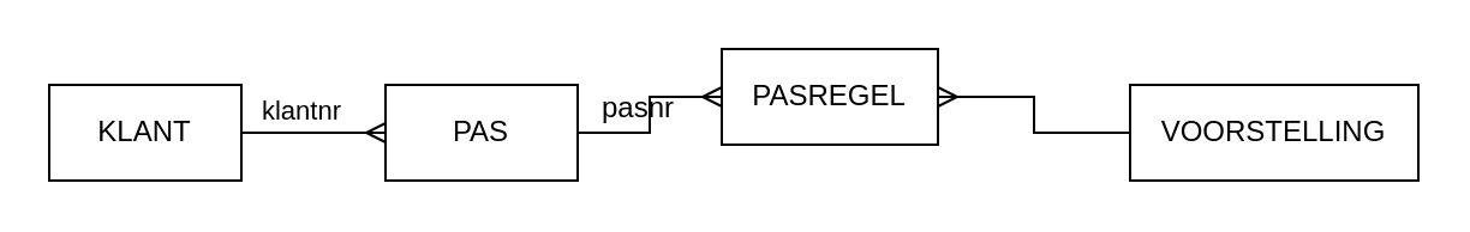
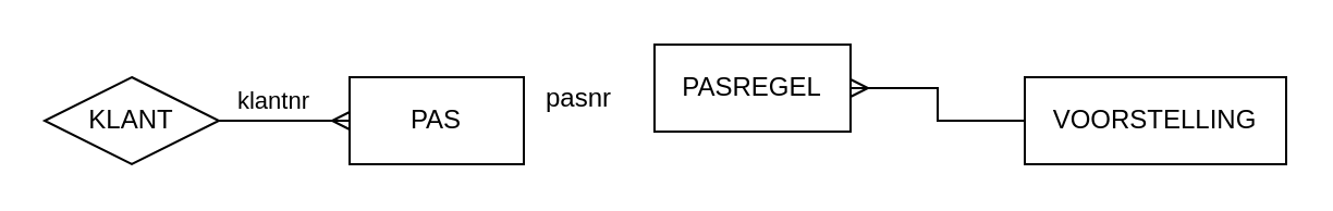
  <mxCell id="0" />
  <mxCell id="1" parent="0" />
  <mxCell id="2" value="" style="edgeStyle=orthogonalEdgeStyle;rounded=0;orthogonalLoop=1;jettySize=auto;html=1;endArrow=ERmany;endFill=0;" parent="1" source="4" target="6" edge="1"><mxGeometry relative="1" as="geometry" /></mxCell>
  <mxCell id="3" value="klantnr" style="edgeLabel;html=1;align=center;verticalAlign=middle;resizable=0;points=[];" vertex="1" connectable="0" parent="2"><mxGeometry x="0.231" relative="1" as="geometry"><mxPoint x="-13" y="-10" as="offset" /></mxGeometry></mxCell>
- <mxCell id="4" value="KLANT" style="rounded=0;whiteSpace=wrap;html=1;" parent="1" vertex="1"><mxGeometry x="20" y="35" width="80" height="40" as="geometry" /></mxCell>
- <mxCell id="5" value="" style="edgeStyle=orthogonalEdgeStyle;rounded=0;orthogonalLoop=1;jettySize=auto;html=1;startArrow=none;startFill=0;endArrow=ERmany;endFill=0;" edge="1" parent="1" source="6" target="8"><mxGeometry relative="1" as="geometry" /></mxCell>
+ <mxCell id="4" value="KLANT" style="rhombus;whiteSpace=wrap;html=1;" parent="1" vertex="1"><mxGeometry x="20" y="35" width="80" height="40" as="geometry" /></mxCell>
  <mxCell id="6" value="PAS" style="rounded=0;whiteSpace=wrap;html=1;" parent="1" vertex="1"><mxGeometry x="160" y="35" width="80" height="40" as="geometry" /></mxCell>
  <mxCell id="7" value="" style="edgeStyle=orthogonalEdgeStyle;rounded=0;orthogonalLoop=1;jettySize=auto;html=1;startArrow=ERmany;startFill=0;endArrow=none;endFill=0;" edge="1" parent="1" source="8" target="9"><mxGeometry relative="1" as="geometry" /></mxCell>
  <mxCell id="8" value="PASREGEL" style="rounded=0;whiteSpace=wrap;html=1;" vertex="1" parent="1"><mxGeometry x="300" y="20" width="90" height="40" as="geometry" /></mxCell>
  <mxCell id="9" value="VOORSTELLING" style="rounded=0;whiteSpace=wrap;html=1;" vertex="1" parent="1"><mxGeometry x="470" y="35" width="120" height="40" as="geometry" /></mxCell>
  <mxCell id="10" value="pasnr" style="text;html=1;align=center;verticalAlign=middle;resizable=0;points=[];autosize=1;strokeColor=none;" vertex="1" parent="1"><mxGeometry x="240" y="35" width="50" height="20" as="geometry" /></mxCell>
